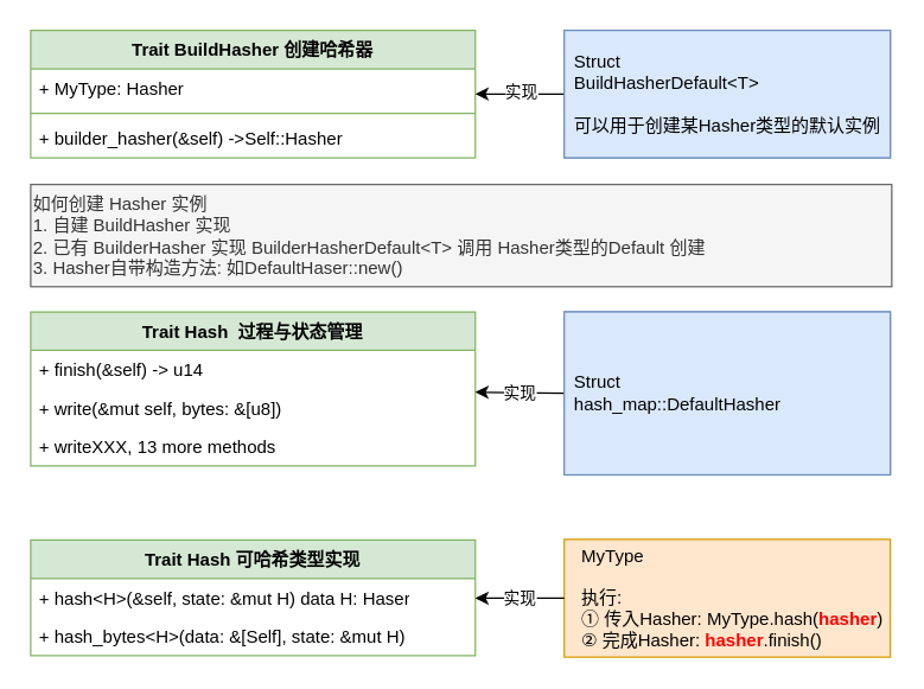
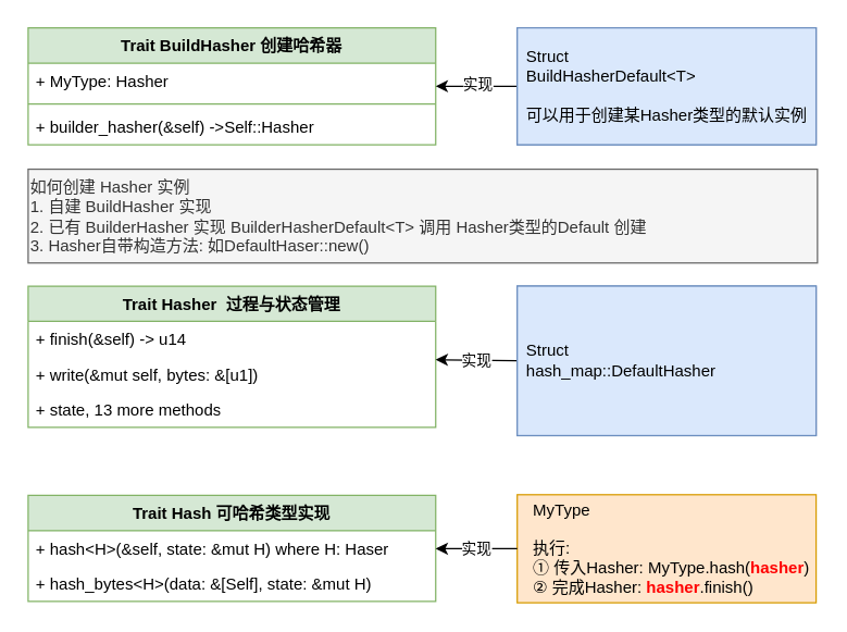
  <mxCell id="0" />
  <mxCell id="1" parent="0" />
  <mxCell id="2" value="Trait BuildHasher 创建哈希器" style="swimlane;fontStyle=1;align=center;verticalAlign=top;childLayout=stackLayout;horizontal=1;startSize=26;horizontalStack=0;resizeParent=1;resizeParentMax=0;resizeLast=0;collapsible=1;marginBottom=0;whiteSpace=wrap;html=1;fontFamily=Helvetica;fontSize=12;fillColor=#d5e8d4;strokeColor=#82b366;" vertex="1" parent="1"><mxGeometry x="20" y="20" width="300" height="86" as="geometry" /></mxCell>
  <mxCell id="3" value="+ MyType: Hasher" style="text;strokeColor=none;fillColor=none;align=left;verticalAlign=top;spacingLeft=4;spacingRight=4;overflow=hidden;rotatable=0;points=[[0,0.5],[1,0.5]];portConstraint=eastwest;whiteSpace=wrap;html=1;fontFamily=Helvetica;fontSize=12;" vertex="1" parent="2"><mxGeometry y="26" width="300" height="26" as="geometry" /></mxCell>
  <mxCell id="4" value="" style="line;strokeWidth=1;fillColor=none;align=left;verticalAlign=middle;spacingTop=-1;spacingLeft=3;spacingRight=3;rotatable=0;labelPosition=right;points=[];portConstraint=eastwest;strokeColor=inherit;fontFamily=Helvetica;fontSize=12;" vertex="1" parent="2"><mxGeometry y="52" width="300" height="8" as="geometry" /></mxCell>
  <mxCell id="5" value="+ builder_hasher(&amp;amp;self) -&amp;gt;Self::Hasher&amp;nbsp;" style="text;strokeColor=none;fillColor=none;align=left;verticalAlign=top;spacingLeft=4;spacingRight=4;overflow=hidden;rotatable=0;points=[[0,0.5],[1,0.5]];portConstraint=eastwest;whiteSpace=wrap;html=1;fontFamily=Helvetica;fontSize=12;" vertex="1" parent="2"><mxGeometry y="60" width="300" height="26" as="geometry" /></mxCell>
  <mxCell id="6" value="Trait Hash 可哈希类型实现" style="swimlane;fontStyle=1;align=center;verticalAlign=top;childLayout=stackLayout;horizontal=1;startSize=26;horizontalStack=0;resizeParent=1;resizeParentMax=0;resizeLast=0;collapsible=1;marginBottom=0;whiteSpace=wrap;html=1;fontFamily=Helvetica;fontSize=12;fillColor=#d5e8d4;strokeColor=#82b366;" vertex="1" parent="1"><mxGeometry x="20" y="364" width="300" height="78" as="geometry" /></mxCell>
- <mxCell id="7" value="+&amp;nbsp;hash&amp;lt;H&amp;gt;(&amp;amp;self, state: &amp;amp;mut H&lt;span style=&quot;font-size: 12px; background-color: var(--code-block-background-color);&quot;&gt;) data H: Haser&lt;/span&gt;" style="text;strokeColor=none;fillColor=none;align=left;verticalAlign=top;spacingLeft=4;spacingRight=4;overflow=hidden;rotatable=0;points=[[0,0.5],[1,0.5]];portConstraint=eastwest;whiteSpace=wrap;html=1;fontFamily=Helvetica;fontSize=12;" vertex="1" parent="6"><mxGeometry y="26" width="300" height="26" as="geometry" /></mxCell>
+ <mxCell id="7" value="+&amp;nbsp;hash&amp;lt;H&amp;gt;(&amp;amp;self, state: &amp;amp;mut H&lt;span style=&quot;font-size: 12px; background-color: var(--code-block-background-color);&quot;&gt;) where H: Haser&lt;/span&gt;" style="text;strokeColor=none;fillColor=none;align=left;verticalAlign=top;spacingLeft=4;spacingRight=4;overflow=hidden;rotatable=0;points=[[0,0.5],[1,0.5]];portConstraint=eastwest;whiteSpace=wrap;html=1;fontFamily=Helvetica;fontSize=12;" vertex="1" parent="6"><mxGeometry y="26" width="300" height="26" as="geometry" /></mxCell>
  <mxCell id="8" value="+&amp;nbsp;hash_bytes&amp;lt;H&amp;gt;(data: &amp;amp;[Self]&lt;span style=&quot;font-size: 12px; background-color: var(--code-block-background-color);&quot;&gt;, state: &lt;/span&gt;&amp;amp;mut H&lt;span style=&quot;font-size: 12px; background-color: var(--code-block-background-color);&quot;&gt;)&lt;/span&gt;" style="text;strokeColor=none;fillColor=none;align=left;verticalAlign=top;spacingLeft=4;spacingRight=4;overflow=hidden;rotatable=0;points=[[0,0.5],[1,0.5]];portConstraint=eastwest;whiteSpace=wrap;html=1;fontFamily=Helvetica;fontSize=12;" vertex="1" parent="6"><mxGeometry y="52" width="300" height="26" as="geometry" /></mxCell>
- <mxCell id="9" value="Trait Hash&amp;nbsp; 过程与状态管理" style="swimlane;fontStyle=1;align=center;verticalAlign=top;childLayout=stackLayout;horizontal=1;startSize=26;horizontalStack=0;resizeParent=1;resizeParentMax=0;resizeLast=0;collapsible=1;marginBottom=0;whiteSpace=wrap;html=1;fontFamily=Helvetica;fontSize=12;fillColor=#d5e8d4;strokeColor=#82b366;" vertex="1" parent="1"><mxGeometry x="20" y="210" width="300" height="104" as="geometry" /></mxCell>
+ <mxCell id="9" value="Trait Hasher&amp;nbsp; 过程与状态管理" style="swimlane;fontStyle=1;align=center;verticalAlign=top;childLayout=stackLayout;horizontal=1;startSize=26;horizontalStack=0;resizeParent=1;resizeParentMax=0;resizeLast=0;collapsible=1;marginBottom=0;whiteSpace=wrap;html=1;fontFamily=Helvetica;fontSize=12;fillColor=#d5e8d4;strokeColor=#82b366;" vertex="1" parent="1"><mxGeometry x="20" y="210" width="300" height="104" as="geometry" /></mxCell>
  <mxCell id="10" value="+&amp;nbsp;finish(&amp;amp;self) -&amp;gt; u14" style="text;strokeColor=none;fillColor=none;align=left;verticalAlign=top;spacingLeft=4;spacingRight=4;overflow=hidden;rotatable=0;points=[[0,0.5],[1,0.5]];portConstraint=eastwest;whiteSpace=wrap;html=1;fontFamily=Helvetica;fontSize=12;" vertex="1" parent="9"><mxGeometry y="26" width="300" height="26" as="geometry" /></mxCell>
- <mxCell id="11" value="+&amp;nbsp;write(&amp;amp;mut self, bytes: &amp;amp;[u8&lt;span style=&quot;font-size: 12px;&quot;&gt;])&lt;/span&gt;" style="text;strokeColor=none;fillColor=none;align=left;verticalAlign=top;spacingLeft=4;spacingRight=4;overflow=hidden;rotatable=0;points=[[0,0.5],[1,0.5]];portConstraint=eastwest;whiteSpace=wrap;html=1;fontFamily=Helvetica;fontSize=12;" vertex="1" parent="9"><mxGeometry y="52" width="300" height="26" as="geometry" /></mxCell>
- <mxCell id="12" value="+&amp;nbsp;writeXXX, 13 more methods" style="text;strokeColor=none;fillColor=none;align=left;verticalAlign=top;spacingLeft=4;spacingRight=4;overflow=hidden;rotatable=0;points=[[0,0.5],[1,0.5]];portConstraint=eastwest;whiteSpace=wrap;html=1;fontFamily=Helvetica;fontSize=12;" vertex="1" parent="9"><mxGeometry y="78" width="300" height="26" as="geometry" /></mxCell>
+ <mxCell id="11" value="+&amp;nbsp;write(&amp;amp;mut self, bytes: &amp;amp;[u1&lt;span style=&quot;font-size: 12px;&quot;&gt;])&lt;/span&gt;" style="text;strokeColor=none;fillColor=none;align=left;verticalAlign=top;spacingLeft=4;spacingRight=4;overflow=hidden;rotatable=0;points=[[0,0.5],[1,0.5]];portConstraint=eastwest;whiteSpace=wrap;html=1;fontFamily=Helvetica;fontSize=12;" vertex="1" parent="9"><mxGeometry y="52" width="300" height="26" as="geometry" /></mxCell>
+ <mxCell id="12" value="+&amp;nbsp;state, 13 more methods" style="text;strokeColor=none;fillColor=none;align=left;verticalAlign=top;spacingLeft=4;spacingRight=4;overflow=hidden;rotatable=0;points=[[0,0.5],[1,0.5]];portConstraint=eastwest;whiteSpace=wrap;html=1;fontFamily=Helvetica;fontSize=12;" vertex="1" parent="9"><mxGeometry y="78" width="300" height="26" as="geometry" /></mxCell>
  <mxCell id="13" value="Struct&lt;br&gt;hash_map::DefaultHasher" style="rounded=0;whiteSpace=wrap;html=1;fillColor=#dae8fc;strokeColor=#6c8ebf;align=left;spacingLeft=10;" vertex="1" parent="1"><mxGeometry x="380" y="210" width="220" height="110" as="geometry" /></mxCell>
  <mxCell id="14" value="Struct&lt;br&gt;BuildHasherDefault&amp;lt;T&amp;gt;&lt;br&gt;&lt;br&gt;可以用于创建某Hasher类型的默认实例" style="rounded=0;whiteSpace=wrap;html=1;fillColor=#dae8fc;strokeColor=#6c8ebf;align=left;spacingLeft=10;" vertex="1" parent="1"><mxGeometry x="380" y="20" width="220" height="86" as="geometry" /></mxCell>
  <mxCell id="15" value="MyType&lt;br&gt;&lt;br&gt;执行:&lt;br&gt;① 传入Hasher: MyType.hash(&lt;font color=&quot;#ff0000&quot;&gt;&lt;b&gt;hasher&lt;/b&gt;&lt;/font&gt;)&lt;br&gt;② 完成Hasher: &lt;b&gt;&lt;font color=&quot;#ff0000&quot;&gt;hasher&lt;/font&gt;&lt;/b&gt;.finish()" style="rounded=0;whiteSpace=wrap;html=1;fillColor=#ffe6cc;strokeColor=#d79b00;align=left;spacingLeft=10;" vertex="1" parent="1"><mxGeometry x="380" y="363.5" width="220" height="79.5" as="geometry" /></mxCell>
  <mxCell id="16" value="实现" style="endArrow=classic;html=1;rounded=0;exitX=0;exitY=0.5;exitDx=0;exitDy=0;" edge="1" parent="1" source="15" target="6"><mxGeometry width="50" height="50" relative="1" as="geometry"><mxPoint x="380" y="480" as="sourcePoint" /><mxPoint x="430" y="430" as="targetPoint" /></mxGeometry></mxCell>
  <mxCell id="17" value="" style="endArrow=classic;html=1;rounded=0;" edge="1" parent="1" source="14" target="2"><mxGeometry width="50" height="50" relative="1" as="geometry"><mxPoint x="550" y="430" as="sourcePoint" /><mxPoint x="600" y="380" as="targetPoint" /></mxGeometry></mxCell>
  <mxCell id="18" value="实现" style="edgeLabel;html=1;align=center;verticalAlign=middle;resizable=0;points=[];" vertex="1" connectable="0" parent="17"><mxGeometry y="-2" relative="1" as="geometry"><mxPoint as="offset" /></mxGeometry></mxCell>
  <mxCell id="19" value="实现" style="endArrow=classic;html=1;rounded=0;exitX=0;exitY=0.5;exitDx=0;exitDy=0;" edge="1" parent="1" source="13" target="9"><mxGeometry width="50" height="50" relative="1" as="geometry"><mxPoint x="390" y="133" as="sourcePoint" /><mxPoint x="330" y="133" as="targetPoint" /></mxGeometry></mxCell>
  <mxCell id="20" value="&lt;div style=&quot;&quot;&gt;&lt;/div&gt;" style="text;html=1;align=left;verticalAlign=middle;resizable=0;points=[];autosize=1;strokeColor=none;fillColor=none;" vertex="1" parent="1"><mxGeometry x="20" y="28" width="18" height="12" as="geometry" /></mxCell>
  <mxCell id="21" value="Struct&lt;br&gt;BuildHasherDefault&amp;lt;T&amp;gt;&lt;br&gt;&lt;br&gt;可以用于创建某Hasher类型的默认实例" style="rounded=0;whiteSpace=wrap;html=1;fillColor=#dae8fc;strokeColor=#6c8ebf;align=left;spacingLeft=5;" vertex="1" parent="1"><mxGeometry x="380" y="20" width="220" height="86" as="geometry" /></mxCell>
  <mxCell id="22" value="Struct&lt;br&gt;hash_map::DefaultHasher" style="rounded=0;whiteSpace=wrap;html=1;fillColor=#dae8fc;strokeColor=#6c8ebf;align=left;spacingLeft=5;" vertex="1" parent="1"><mxGeometry x="380" y="210" width="220" height="110" as="geometry" /></mxCell>
  <mxCell id="23" value="如何创建 Hasher 实例&lt;br style=&quot;border-color: var(--border-color);&quot;&gt;&lt;span style=&quot;&quot;&gt;1. 自建 BuildHasher 实现&lt;/span&gt;&lt;br style=&quot;border-color: var(--border-color);&quot;&gt;&lt;span style=&quot;&quot;&gt;2. 已有 BuilderHasher 实现 BuilderHasherDefault&amp;lt;T&amp;gt; 调用 Hasher类型的Default 创建&lt;br&gt;3. Hasher自带构造方法: 如DefaultHaser::new()&lt;br&gt;&lt;/span&gt;" style="rounded=0;whiteSpace=wrap;html=1;align=left;fontColor=#333333;fillColor=#f5f5f5;strokeColor=#666666;shadow=0;" vertex="1" parent="1"><mxGeometry x="20" y="124" width="581" height="69" as="geometry" /></mxCell>
